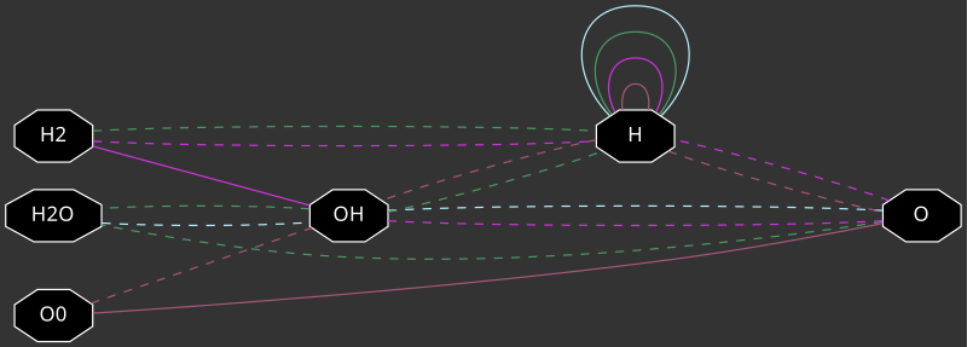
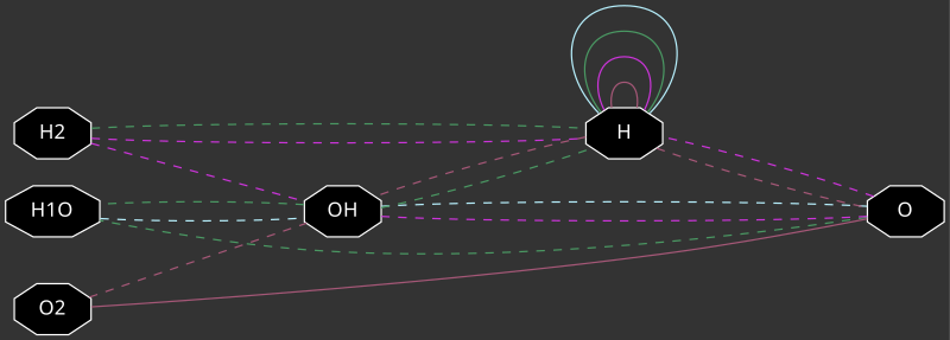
  digraph {
    bgcolor="#333333"
    fontcolor=white
    fontname="Noto Sans"
    fontsize=16
    rankdir=LR
    ranksep=2
    node [color=white fillcolor=black fontcolor=white fontname="Noto Sans" rank=same shape=octagon style=filled]
    edge [arrowhead=none color="#4A9963" fontcolor=white fontname="Noto Sans" fontsize=12 style=dashed]
-   H2O
+   H2O [label=H1O]
    O
    H
    H2
-   O2 [label=O0]
+   O2
    OH
    subgraph sub_1 {
      H2O
      O
    }
    subgraph sub_2 {
      H
      H2
      O2
      OH
    }
    H2O -> OH [color="#B6EFFC"]
    O -> H2O
    O -> H [color="#CC34DA"]
    O -> OH [color="#CC34DA"]
    O -> OH [color="#B6EFFC"]
    H -> O [color="#A55777"]
    H -> H [color="#A55777" style=filled]
    H -> H [color="#CC34DA" style=filled]
    H -> H [style=filled]
    H -> H [color="#B6EFFC" style=filled]
    H -> OH [color="#A55777"]
    H2 -> H [color="#CC34DA"]
    H2 -> H
-   H2 -> OH [color="#CC34DA" style=filled]
+   H2 -> OH [color="#CC34DA"]
    O2 -> O [color="#A55777" style=filled]
    O2 -> OH [color="#A55777"]
    OH -> H2O
    OH -> H
  }
